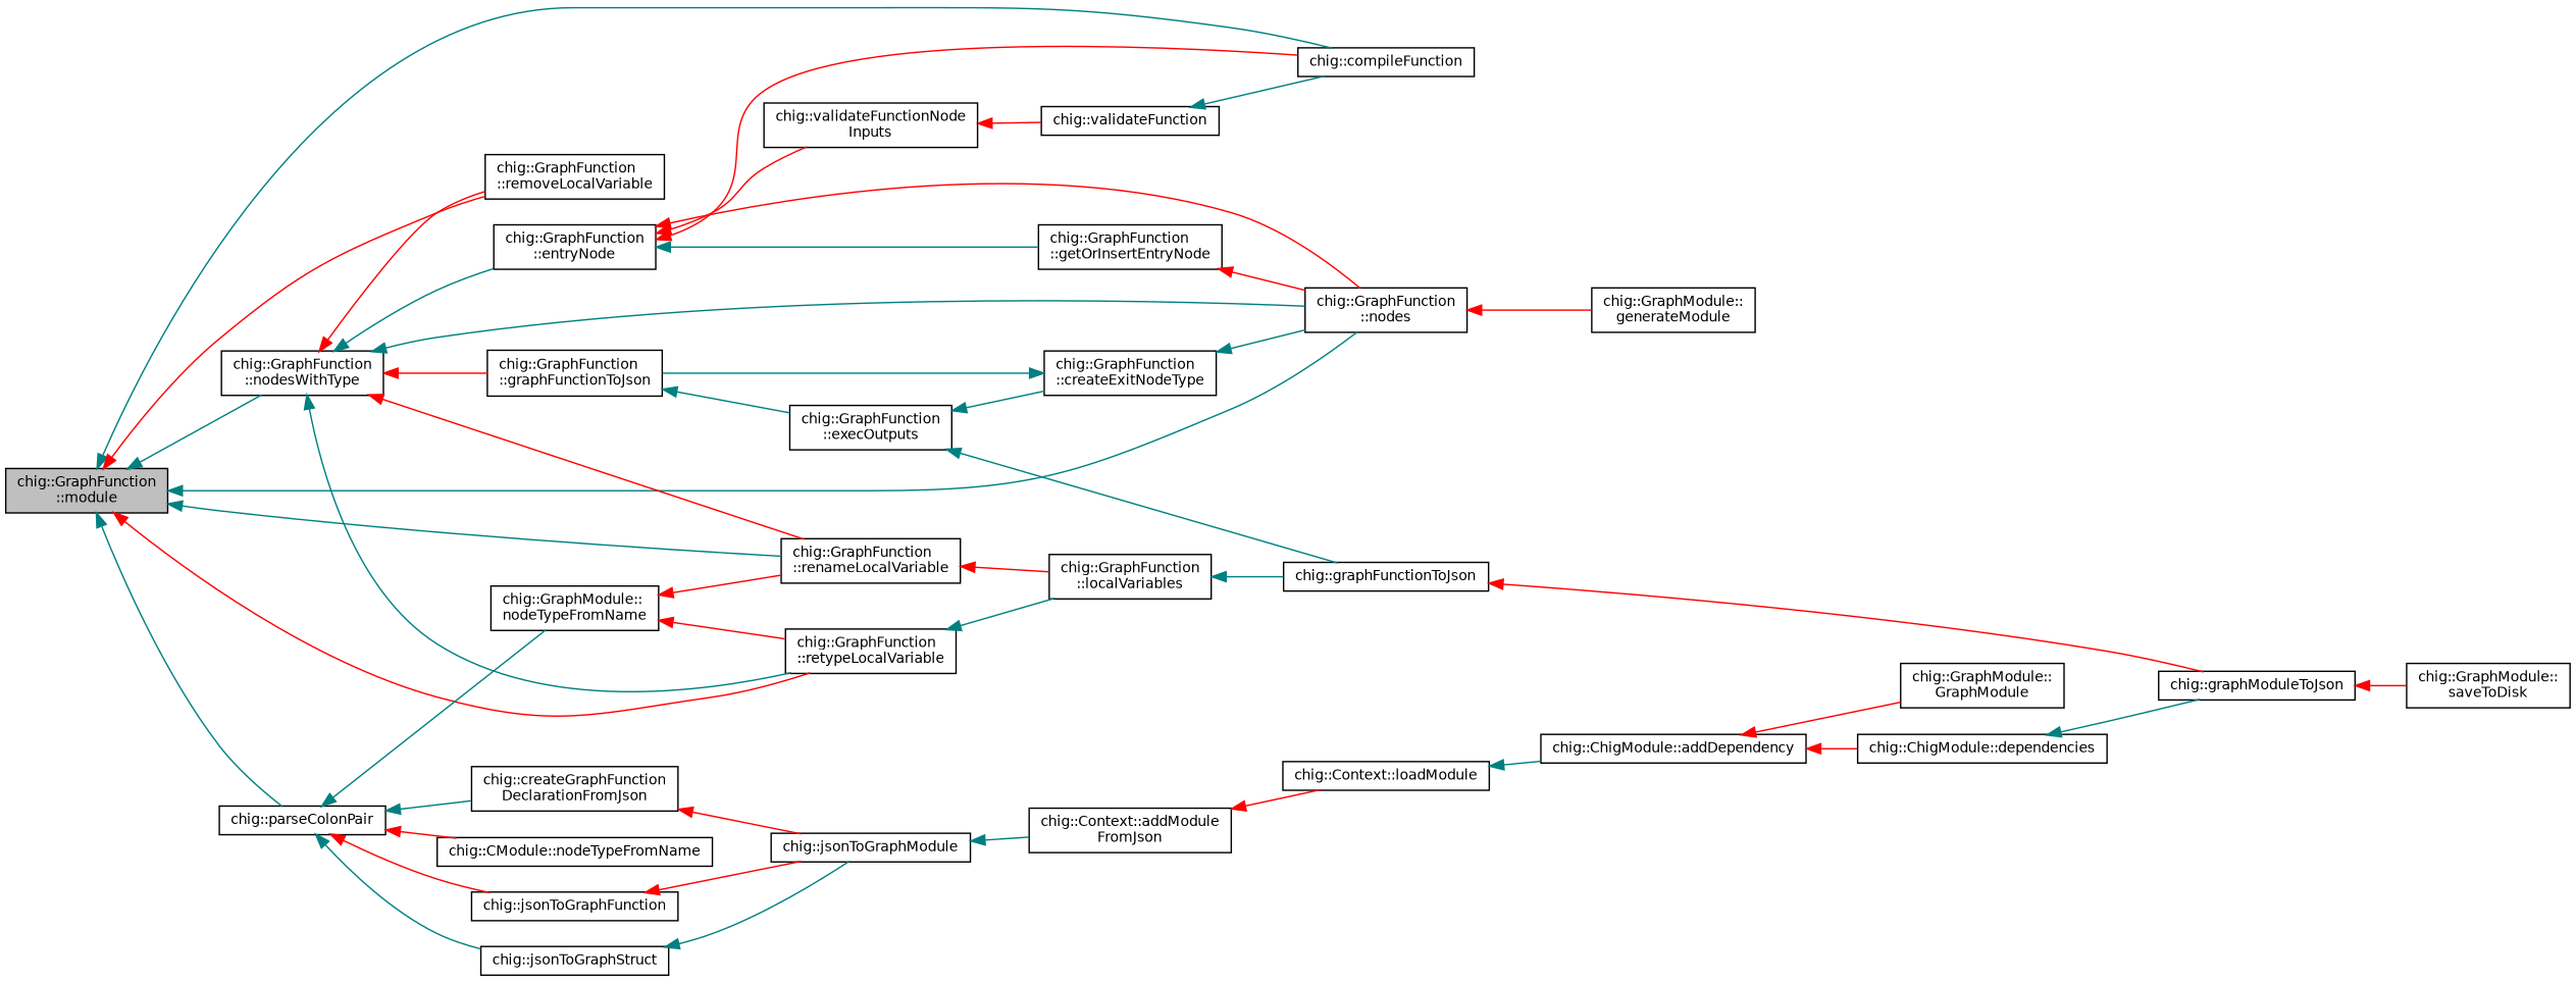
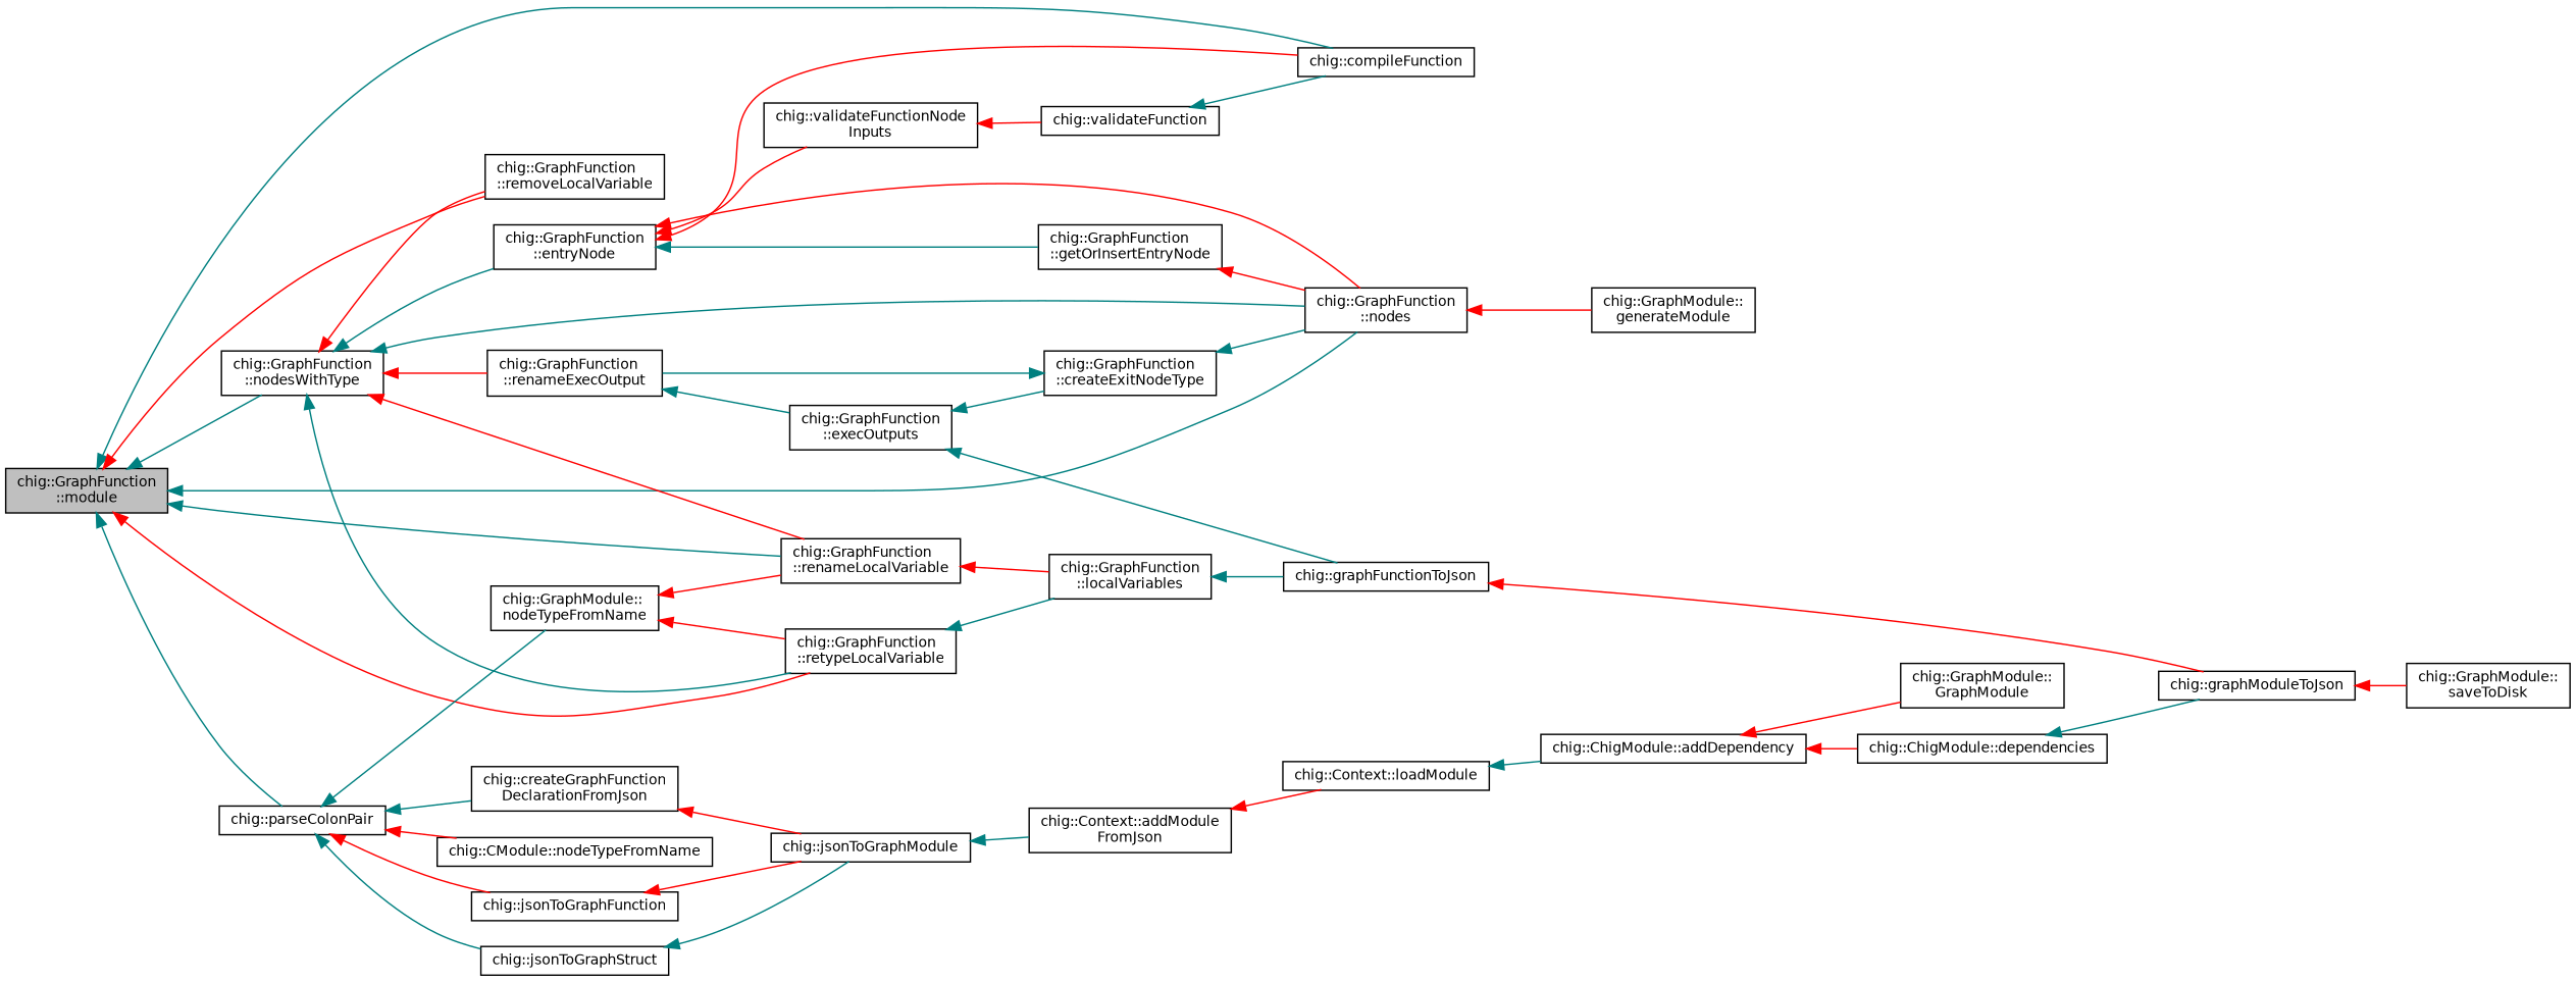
  digraph {
    rankdir=LR
    node [color=black fillcolor=white fontname=Helvetica fontsize=10 shape=record style=filled]
    edge [color=teal dir=back fontname=Helvetica fontsize=10 labelfontname=Helvetica labelfontsize=10 style=solid]
    n1 [fillcolor=grey75 fontcolor=black height=0.2 label="chig::GraphFunction\l::module" width=0.4]
    n2 [height=0.2 label="chig::compileFunction" width=0.4]
    n3 [height=0.2 label="chig::GraphFunction\l::nodes" width=0.4]
    n4 [height=0.2 label="chig::GraphFunction\l::nodesWithType" width=0.4]
    n5 [height=0.2 label="chig::GraphFunction\l::removeLocalVariable" width=0.4]
    n6 [height=0.2 label="chig::GraphFunction\l::renameLocalVariable" width=0.4]
    n7 [height=0.2 label="chig::GraphFunction\l::retypeLocalVariable" width=0.4]
    n8 [height=0.2 label="chig::parseColonPair" width=0.4]
    n9 [height=0.2 label="chig::GraphModule::\lgenerateModule" width=0.4]
    n10 [height=0.2 label="chig::GraphFunction\l::entryNode" width=0.4]
-   n11 [height=0.2 label="chig::GraphFunction\l::graphFunctionToJson" width=0.4]
+   n11 [height=0.2 label="chig::GraphFunction\l::renameExecOutput" width=0.4]
    n12 [height=0.2 label="chig::GraphFunction\l::localVariables" width=0.4]
    n13 [height=0.2 label="chig::createGraphFunction\lDeclarationFromJson" width=0.4]
    n14 [height=0.2 label="chig::jsonToGraphFunction" width=0.4]
    n15 [height=0.2 label="chig::jsonToGraphStruct" width=0.4]
    n16 [height=0.2 label="chig::CModule::nodeTypeFromName" width=0.4]
    n17 [height=0.2 label="chig::GraphModule::\lnodeTypeFromName" width=0.4]
    n18 [height=0.2 label="chig::GraphFunction\l::getOrInsertEntryNode" width=0.4]
    n19 [height=0.2 label="chig::validateFunctionNode\lInputs" width=0.4]
    n20 [height=0.2 label="chig::GraphFunction\l::execOutputs" width=0.4]
    n21 [height=0.2 label="chig::validateFunction" width=0.4]
    n22 [height=0.2 label="chig::GraphFunction\l::createExitNodeType" width=0.4]
    n23 [height=0.2 label="chig::graphFunctionToJson" width=0.4]
    n24 [height=0.2 label="chig::graphModuleToJson" width=0.4]
    n25 [height=0.2 label="chig::GraphModule::\lsaveToDisk" width=0.4]
    n26 [height=0.2 label="chig::jsonToGraphModule" width=0.4]
    n27 [height=0.2 label="chig::Context::addModule\lFromJson" width=0.4]
    n28 [height=0.2 label="chig::Context::loadModule" width=0.4]
    n29 [height=0.2 label="chig::ChigModule::addDependency" width=0.4]
    n30 [height=0.2 label="chig::ChigModule::dependencies" width=0.4]
    n31 [height=0.2 label="chig::GraphModule::\lGraphModule" width=0.4]
    n1 -> n2
    n1 -> n3
    n1 -> n4
    n1 -> n5 [color=red]
    n1 -> n6
    n1 -> n7 [color=red]
    n1 -> n8
    n3 -> n9 [color=red]
    n4 -> n3
    n4 -> n5 [color=red]
    n4 -> n6 [color=red]
    n4 -> n7
    n4 -> n10
    n4 -> n11 [color=red]
    n6 -> n12 [color=red]
    n7 -> n12
    n8 -> n13
    n8 -> n14 [color=red]
    n8 -> n15
    n8 -> n16 [color=red]
    n8 -> n17
    n10 -> n2 [color=red]
    n10 -> n3 [color=red]
    n10 -> n18
    n10 -> n19 [color=red]
    n11 -> n20
    n12 -> n23
    n13 -> n26 [color=red]
    n14 -> n26 [color=red]
    n15 -> n26
    n17 -> n6 [color=red]
    n17 -> n7 [color=red]
    n18 -> n3 [color=red]
    n19 -> n21 [color=red]
    n20 -> n22
    n20 -> n23
    n21 -> n2
    n22 -> n3
    n22 -> n11
    n23 -> n24 [color=red]
    n24 -> n25 [color=red]
    n26 -> n27
    n27 -> n28 [color=red]
    n28 -> n29
    n29 -> n30 [color=red]
    n29 -> n31 [color=red]
    n30 -> n24
  }
